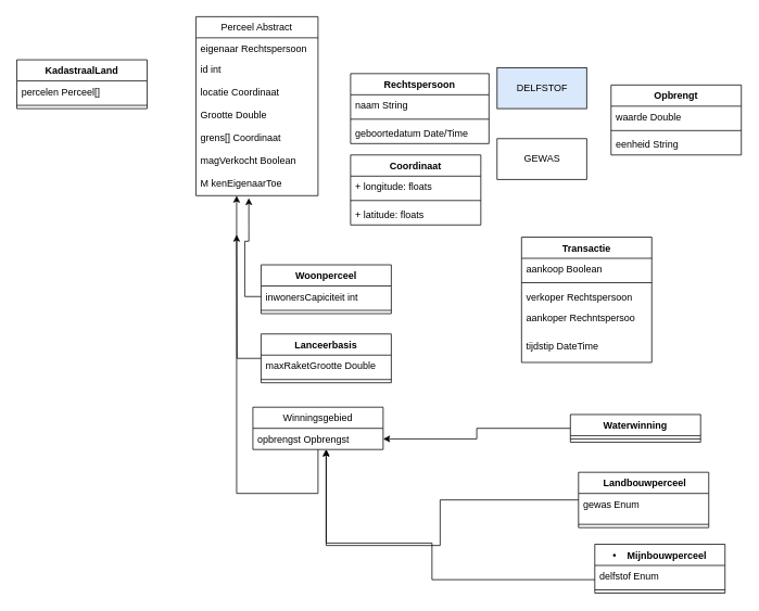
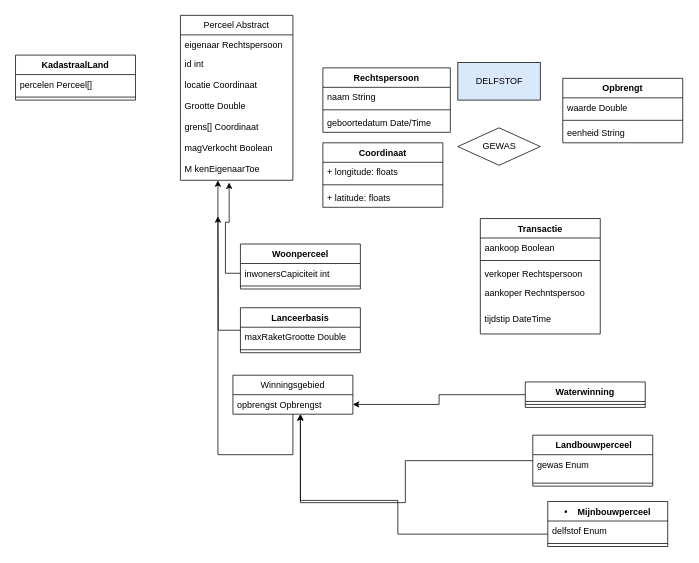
  <mxCell id="0" />
  <mxCell id="1" parent="0" />
  <mxCell id="2" value="Perceel Abstract" style="swimlane;fontStyle=0;childLayout=stackLayout;horizontal=1;startSize=26;fillColor=none;horizontalStack=0;resizeParent=1;resizeParentMax=0;resizeLast=0;collapsible=1;marginBottom=0;" vertex="1" parent="1"><mxGeometry x="240" y="20" width="150" height="220" as="geometry" /></mxCell>
  <mxCell id="3" value="eigenaar Rechtspersoon " style="text;strokeColor=none;fillColor=none;align=left;verticalAlign=top;spacingLeft=4;spacingRight=4;overflow=hidden;rotatable=0;points=[[0,0.5],[1,0.5]];portConstraint=eastwest;" vertex="1" parent="2"><mxGeometry y="26" width="150" height="26" as="geometry" /></mxCell>
  <mxCell id="4" value="id int&#10;&#10;" style="text;strokeColor=none;fillColor=none;align=left;verticalAlign=top;spacingLeft=4;spacingRight=4;overflow=hidden;rotatable=0;points=[[0,0.5],[1,0.5]];portConstraint=eastwest;" vertex="1" parent="2"><mxGeometry y="52" width="150" height="28" as="geometry" /></mxCell>
  <mxCell id="5" value="locatie Coordinaat" style="text;strokeColor=none;fillColor=none;align=left;verticalAlign=top;spacingLeft=4;spacingRight=4;overflow=hidden;rotatable=0;points=[[0,0.5],[1,0.5]];portConstraint=eastwest;" vertex="1" parent="2"><mxGeometry y="80" width="150" height="28" as="geometry" /></mxCell>
  <mxCell id="6" value="Grootte Double" style="text;strokeColor=none;fillColor=none;align=left;verticalAlign=top;spacingLeft=4;spacingRight=4;overflow=hidden;rotatable=0;points=[[0,0.5],[1,0.5]];portConstraint=eastwest;" vertex="1" parent="2"><mxGeometry y="108" width="150" height="28" as="geometry" /></mxCell>
  <mxCell id="7" value="grens[] Coordinaat" style="text;strokeColor=none;fillColor=none;align=left;verticalAlign=top;spacingLeft=4;spacingRight=4;overflow=hidden;rotatable=0;points=[[0,0.5],[1,0.5]];portConstraint=eastwest;" vertex="1" parent="2"><mxGeometry y="136" width="150" height="28" as="geometry" /></mxCell>
  <mxCell id="8" value="magVerkocht Boolean" style="text;strokeColor=none;fillColor=none;align=left;verticalAlign=top;spacingLeft=4;spacingRight=4;overflow=hidden;rotatable=0;points=[[0,0.5],[1,0.5]];portConstraint=eastwest;" vertex="1" parent="2"><mxGeometry y="164" width="150" height="28" as="geometry" /></mxCell>
  <mxCell id="9" value="M kenEigenaarToe" style="text;strokeColor=none;fillColor=none;align=left;verticalAlign=top;spacingLeft=4;spacingRight=4;overflow=hidden;rotatable=0;points=[[0,0.5],[1,0.5]];portConstraint=eastwest;" vertex="1" parent="2"><mxGeometry y="192" width="150" height="28" as="geometry" /></mxCell>
  <mxCell id="10" value="Rechtspersoon" style="swimlane;fontStyle=1;align=center;verticalAlign=top;childLayout=stackLayout;horizontal=1;startSize=26;horizontalStack=0;resizeParent=1;resizeParentMax=0;resizeLast=0;collapsible=1;marginBottom=0;" vertex="1" parent="1"><mxGeometry x="430" y="90" width="170" height="86" as="geometry" /></mxCell>
  <mxCell id="11" value="naam String" style="text;strokeColor=none;fillColor=none;align=left;verticalAlign=top;spacingLeft=4;spacingRight=4;overflow=hidden;rotatable=0;points=[[0,0.5],[1,0.5]];portConstraint=eastwest;" vertex="1" parent="10"><mxGeometry y="26" width="170" height="26" as="geometry" /></mxCell>
  <mxCell id="12" value="" style="line;strokeWidth=1;fillColor=none;align=left;verticalAlign=middle;spacingTop=-1;spacingLeft=3;spacingRight=3;rotatable=0;labelPosition=right;points=[];portConstraint=eastwest;" vertex="1" parent="10"><mxGeometry y="52" width="170" height="8" as="geometry" /></mxCell>
  <mxCell id="13" value="geboortedatum Date/Time" style="text;strokeColor=none;fillColor=none;align=left;verticalAlign=top;spacingLeft=4;spacingRight=4;overflow=hidden;rotatable=0;points=[[0,0.5],[1,0.5]];portConstraint=eastwest;" vertex="1" parent="10"><mxGeometry y="60" width="170" height="26" as="geometry" /></mxCell>
  <mxCell id="14" value="Woonperceel" style="swimlane;fontStyle=1;align=center;verticalAlign=top;childLayout=stackLayout;horizontal=1;startSize=26;horizontalStack=0;resizeParent=1;resizeParentMax=0;resizeLast=0;collapsible=1;marginBottom=0;" vertex="1" parent="1"><mxGeometry x="320" y="325" width="160" height="60" as="geometry" /></mxCell>
  <mxCell id="15" value="inwonersCapiciteit int" style="text;strokeColor=none;fillColor=none;align=left;verticalAlign=top;spacingLeft=4;spacingRight=4;overflow=hidden;rotatable=0;points=[[0,0.5],[1,0.5]];portConstraint=eastwest;" vertex="1" parent="14"><mxGeometry y="26" width="160" height="26" as="geometry" /></mxCell>
  <mxCell id="16" value="" style="line;strokeWidth=1;fillColor=none;align=left;verticalAlign=middle;spacingTop=-1;spacingLeft=3;spacingRight=3;rotatable=0;labelPosition=right;points=[];portConstraint=eastwest;" vertex="1" parent="14"><mxGeometry y="52" width="160" height="8" as="geometry" /></mxCell>
  <mxCell id="17" style="edgeStyle=orthogonalEdgeStyle;rounded=0;orthogonalLoop=1;jettySize=auto;html=1;" edge="1" parent="1" source="18" target="36"><mxGeometry relative="1" as="geometry"><Array as="points"><mxPoint x="530" y="712" /><mxPoint x="530" y="667" /><mxPoint x="400" y="667" /></Array></mxGeometry></mxCell>
  <mxCell id="18" value="•    Mijnbouwperceel " style="swimlane;fontStyle=1;align=center;verticalAlign=top;childLayout=stackLayout;horizontal=1;startSize=26;horizontalStack=0;resizeParent=1;resizeParentMax=0;resizeLast=0;collapsible=1;marginBottom=0;" vertex="1" parent="1"><mxGeometry x="730" y="668.5" width="160" height="60" as="geometry" /></mxCell>
  <mxCell id="19" value="delfstof Enum" style="text;strokeColor=none;fillColor=none;align=left;verticalAlign=top;spacingLeft=4;spacingRight=4;overflow=hidden;rotatable=0;points=[[0,0.5],[1,0.5]];portConstraint=eastwest;" vertex="1" parent="18"><mxGeometry y="26" width="160" height="26" as="geometry" /></mxCell>
  <mxCell id="20" value="" style="line;strokeWidth=1;fillColor=none;align=left;verticalAlign=middle;spacingTop=-1;spacingLeft=3;spacingRight=3;rotatable=0;labelPosition=right;points=[];portConstraint=eastwest;" vertex="1" parent="18"><mxGeometry y="52" width="160" height="8" as="geometry" /></mxCell>
  <mxCell id="21" style="edgeStyle=orthogonalEdgeStyle;rounded=0;orthogonalLoop=1;jettySize=auto;html=1;" edge="1" parent="1" source="22" target="37"><mxGeometry relative="1" as="geometry" /></mxCell>
  <mxCell id="22" value="Waterwinning " style="swimlane;fontStyle=1;align=center;verticalAlign=top;childLayout=stackLayout;horizontal=1;startSize=26;horizontalStack=0;resizeParent=1;resizeParentMax=0;resizeLast=0;collapsible=1;marginBottom=0;" vertex="1" parent="1"><mxGeometry x="700" y="509" width="160" height="34" as="geometry" /></mxCell>
  <mxCell id="23" value="" style="line;strokeWidth=1;fillColor=none;align=left;verticalAlign=middle;spacingTop=-1;spacingLeft=3;spacingRight=3;rotatable=0;labelPosition=right;points=[];portConstraint=eastwest;" vertex="1" parent="22"><mxGeometry y="26" width="160" height="8" as="geometry" /></mxCell>
  <mxCell id="24" style="edgeStyle=orthogonalEdgeStyle;rounded=0;orthogonalLoop=1;jettySize=auto;html=1;" edge="1" parent="1" source="25" target="36"><mxGeometry relative="1" as="geometry"><Array as="points"><mxPoint x="540" y="670" /><mxPoint x="400" y="670" /></Array></mxGeometry></mxCell>
  <mxCell id="25" value=" Landbouwperceel " style="swimlane;fontStyle=1;align=center;verticalAlign=top;childLayout=stackLayout;horizontal=1;startSize=26;horizontalStack=0;resizeParent=1;resizeParentMax=0;resizeLast=0;collapsible=1;marginBottom=0;" vertex="1" parent="1"><mxGeometry x="710" y="580" width="160" height="68" as="geometry" /></mxCell>
  <mxCell id="26" value="gewas Enum" style="text;strokeColor=none;fillColor=none;align=left;verticalAlign=top;spacingLeft=4;spacingRight=4;overflow=hidden;rotatable=0;points=[[0,0.5],[1,0.5]];portConstraint=eastwest;" vertex="1" parent="25"><mxGeometry y="26" width="160" height="34" as="geometry" /></mxCell>
  <mxCell id="27" value="" style="line;strokeWidth=1;fillColor=none;align=left;verticalAlign=middle;spacingTop=-1;spacingLeft=3;spacingRight=3;rotatable=0;labelPosition=right;points=[];portConstraint=eastwest;" vertex="1" parent="25"><mxGeometry y="60" width="160" height="8" as="geometry" /></mxCell>
  <mxCell id="28" style="edgeStyle=orthogonalEdgeStyle;rounded=0;orthogonalLoop=1;jettySize=auto;html=1;" edge="1" parent="1" source="29"><mxGeometry relative="1" as="geometry"><mxPoint x="290" y="288" as="targetPoint" /></mxGeometry></mxCell>
  <mxCell id="29" value="Lanceerbasis " style="swimlane;fontStyle=1;align=center;verticalAlign=top;childLayout=stackLayout;horizontal=1;startSize=26;horizontalStack=0;resizeParent=1;resizeParentMax=0;resizeLast=0;collapsible=1;marginBottom=0;" vertex="1" parent="1"><mxGeometry x="320" y="410" width="160" height="60" as="geometry" /></mxCell>
  <mxCell id="30" value="maxRaketGrootte Double" style="text;strokeColor=none;fillColor=none;align=left;verticalAlign=top;spacingLeft=4;spacingRight=4;overflow=hidden;rotatable=0;points=[[0,0.5],[1,0.5]];portConstraint=eastwest;" vertex="1" parent="29"><mxGeometry y="26" width="160" height="26" as="geometry" /></mxCell>
  <mxCell id="31" value="" style="line;strokeWidth=1;fillColor=none;align=left;verticalAlign=middle;spacingTop=-1;spacingLeft=3;spacingRight=3;rotatable=0;labelPosition=right;points=[];portConstraint=eastwest;" vertex="1" parent="29"><mxGeometry y="52" width="160" height="8" as="geometry" /></mxCell>
  <mxCell id="32" value="DELFSTOF" style="html=1;fillColor=#dae8fc;" vertex="1" parent="1"><mxGeometry x="610" y="83" width="110" height="50" as="geometry" /></mxCell>
- <mxCell id="33" value="GEWAS" style="html=1;" vertex="1" parent="1"><mxGeometry x="610" y="170" width="110" height="50" as="geometry" /></mxCell>
+ <mxCell id="33" value="GEWAS" style="rhombus;html=1;" vertex="1" parent="1"><mxGeometry x="610" y="170" width="110" height="50" as="geometry" /></mxCell>
  <mxCell id="34" style="edgeStyle=orthogonalEdgeStyle;rounded=0;orthogonalLoop=1;jettySize=auto;html=1;entryX=0.433;entryY=1.107;entryDx=0;entryDy=0;entryPerimeter=0;" edge="1" parent="1" source="15" target="9"><mxGeometry relative="1" as="geometry"><Array as="points"><mxPoint x="300" y="364" /><mxPoint x="300" y="296" /><mxPoint x="305" y="296" /></Array></mxGeometry></mxCell>
  <mxCell id="35" style="edgeStyle=orthogonalEdgeStyle;rounded=0;orthogonalLoop=1;jettySize=auto;html=1;" edge="1" parent="1" source="36" target="2"><mxGeometry relative="1" as="geometry"><Array as="points"><mxPoint x="290" y="606" /></Array></mxGeometry></mxCell>
  <mxCell id="36" value="Winningsgebied" style="swimlane;fontStyle=0;childLayout=stackLayout;horizontal=1;startSize=26;fillColor=none;horizontalStack=0;resizeParent=1;resizeParentMax=0;resizeLast=0;collapsible=1;marginBottom=0;" vertex="1" parent="1"><mxGeometry x="310" y="500" width="160" height="52" as="geometry" /></mxCell>
  <mxCell id="37" value="opbrengst Opbrengst" style="text;strokeColor=none;fillColor=none;align=left;verticalAlign=top;spacingLeft=4;spacingRight=4;overflow=hidden;rotatable=0;points=[[0,0.5],[1,0.5]];portConstraint=eastwest;" vertex="1" parent="36"><mxGeometry y="26" width="160" height="26" as="geometry" /></mxCell>
  <mxCell id="38" value="Coordinaat" style="swimlane;fontStyle=1;align=center;verticalAlign=top;childLayout=stackLayout;horizontal=1;startSize=26;horizontalStack=0;resizeParent=1;resizeParentMax=0;resizeLast=0;collapsible=1;marginBottom=0;" vertex="1" parent="1"><mxGeometry x="430" y="190" width="160" height="86" as="geometry" /></mxCell>
  <mxCell id="39" value="+ longitude: floats" style="text;strokeColor=none;fillColor=none;align=left;verticalAlign=top;spacingLeft=4;spacingRight=4;overflow=hidden;rotatable=0;points=[[0,0.5],[1,0.5]];portConstraint=eastwest;" vertex="1" parent="38"><mxGeometry y="26" width="160" height="26" as="geometry" /></mxCell>
  <mxCell id="40" value="" style="line;strokeWidth=1;fillColor=none;align=left;verticalAlign=middle;spacingTop=-1;spacingLeft=3;spacingRight=3;rotatable=0;labelPosition=right;points=[];portConstraint=eastwest;" vertex="1" parent="38"><mxGeometry y="52" width="160" height="8" as="geometry" /></mxCell>
  <mxCell id="41" value="+ latitude: floats" style="text;strokeColor=none;fillColor=none;align=left;verticalAlign=top;spacingLeft=4;spacingRight=4;overflow=hidden;rotatable=0;points=[[0,0.5],[1,0.5]];portConstraint=eastwest;" vertex="1" parent="38"><mxGeometry y="60" width="160" height="26" as="geometry" /></mxCell>
  <mxCell id="42" value="Opbrengt" style="swimlane;fontStyle=1;align=center;verticalAlign=top;childLayout=stackLayout;horizontal=1;startSize=26;horizontalStack=0;resizeParent=1;resizeParentMax=0;resizeLast=0;collapsible=1;marginBottom=0;" vertex="1" parent="1"><mxGeometry x="750" y="104" width="160" height="86" as="geometry" /></mxCell>
  <mxCell id="43" value="waarde Double&#10;" style="text;strokeColor=none;fillColor=none;align=left;verticalAlign=top;spacingLeft=4;spacingRight=4;overflow=hidden;rotatable=0;points=[[0,0.5],[1,0.5]];portConstraint=eastwest;" vertex="1" parent="42"><mxGeometry y="26" width="160" height="26" as="geometry" /></mxCell>
  <mxCell id="44" value="" style="line;strokeWidth=1;fillColor=none;align=left;verticalAlign=middle;spacingTop=-1;spacingLeft=3;spacingRight=3;rotatable=0;labelPosition=right;points=[];portConstraint=eastwest;" vertex="1" parent="42"><mxGeometry y="52" width="160" height="8" as="geometry" /></mxCell>
  <mxCell id="45" value="eenheid String" style="text;strokeColor=none;fillColor=none;align=left;verticalAlign=top;spacingLeft=4;spacingRight=4;overflow=hidden;rotatable=0;points=[[0,0.5],[1,0.5]];portConstraint=eastwest;" vertex="1" parent="42"><mxGeometry y="60" width="160" height="26" as="geometry" /></mxCell>
  <mxCell id="46" value="Transactie" style="swimlane;fontStyle=1;align=center;verticalAlign=top;childLayout=stackLayout;horizontal=1;startSize=26;horizontalStack=0;resizeParent=1;resizeParentMax=0;resizeLast=0;collapsible=1;marginBottom=0;" vertex="1" parent="1"><mxGeometry x="640" y="291" width="160" height="154" as="geometry" /></mxCell>
  <mxCell id="47" value="aankoop Boolean" style="text;strokeColor=none;fillColor=none;align=left;verticalAlign=top;spacingLeft=4;spacingRight=4;overflow=hidden;rotatable=0;points=[[0,0.5],[1,0.5]];portConstraint=eastwest;" vertex="1" parent="46"><mxGeometry y="26" width="160" height="26" as="geometry" /></mxCell>
  <mxCell id="48" value="" style="line;strokeWidth=1;fillColor=none;align=left;verticalAlign=middle;spacingTop=-1;spacingLeft=3;spacingRight=3;rotatable=0;labelPosition=right;points=[];portConstraint=eastwest;" vertex="1" parent="46"><mxGeometry y="52" width="160" height="8" as="geometry" /></mxCell>
  <mxCell id="49" value="verkoper Rechtspersoon&#10;" style="text;strokeColor=none;fillColor=none;align=left;verticalAlign=top;spacingLeft=4;spacingRight=4;overflow=hidden;rotatable=0;points=[[0,0.5],[1,0.5]];portConstraint=eastwest;" vertex="1" parent="46"><mxGeometry y="60" width="160" height="26" as="geometry" /></mxCell>
  <mxCell id="50" value="aankoper Rechntspersoo&#10;" style="text;strokeColor=none;fillColor=none;align=left;verticalAlign=top;spacingLeft=4;spacingRight=4;overflow=hidden;rotatable=0;points=[[0,0.5],[1,0.5]];portConstraint=eastwest;" vertex="1" parent="46"><mxGeometry y="86" width="160" height="34" as="geometry" /></mxCell>
  <mxCell id="51" value="tijdstip DateTime&#10;" style="text;strokeColor=none;fillColor=none;align=left;verticalAlign=top;spacingLeft=4;spacingRight=4;overflow=hidden;rotatable=0;points=[[0,0.5],[1,0.5]];portConstraint=eastwest;" vertex="1" parent="46"><mxGeometry y="120" width="160" height="34" as="geometry" /></mxCell>
  <mxCell id="52" value="KadastraalLand" style="swimlane;fontStyle=1;align=center;verticalAlign=top;childLayout=stackLayout;horizontal=1;startSize=26;horizontalStack=0;resizeParent=1;resizeParentMax=0;resizeLast=0;collapsible=1;marginBottom=0;" vertex="1" parent="1"><mxGeometry x="20" y="73" width="160" height="60" as="geometry" /></mxCell>
  <mxCell id="53" value="percelen Perceel[]" style="text;strokeColor=none;fillColor=none;align=left;verticalAlign=top;spacingLeft=4;spacingRight=4;overflow=hidden;rotatable=0;points=[[0,0.5],[1,0.5]];portConstraint=eastwest;" vertex="1" parent="52"><mxGeometry y="26" width="160" height="26" as="geometry" /></mxCell>
  <mxCell id="54" value="" style="line;strokeWidth=1;fillColor=none;align=left;verticalAlign=middle;spacingTop=-1;spacingLeft=3;spacingRight=3;rotatable=0;labelPosition=right;points=[];portConstraint=eastwest;" vertex="1" parent="52"><mxGeometry y="52" width="160" height="8" as="geometry" /></mxCell>
